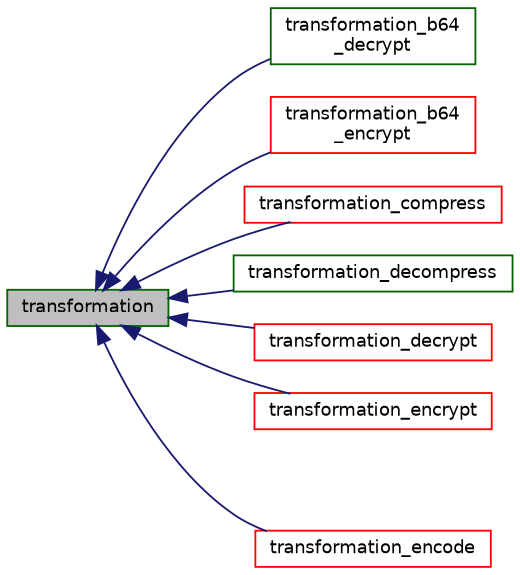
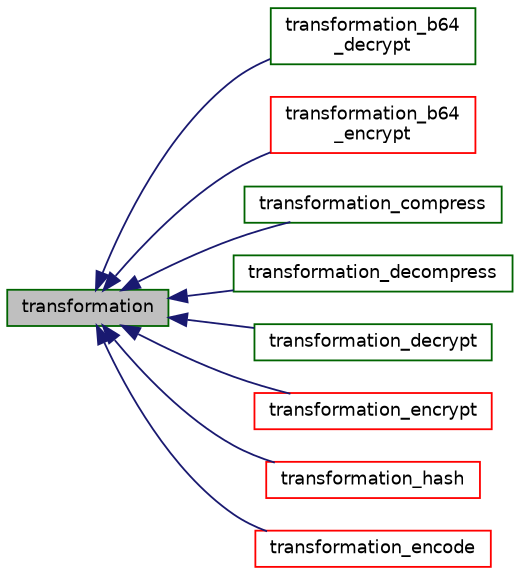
  digraph {
    rankdir=LR
    node [color=red fillcolor=white fontname=Helvetica fontsize=10 shape=record style=filled]
    edge [color=midnightblue dir=back fontname=Helvetica fontsize=10 labelfontname=Helvetica labelfontsize=10 style=solid]
    n1 [color=darkgreen fillcolor=grey75 fontcolor=black height=0.2 label=transformation width=0.4]
    n2 [color=darkgreen height=0.2 label="transformation_b64\l_decrypt" width=0.4]
    n3 [height=0.2 label="transformation_b64\l_encrypt" width=0.4]
-   n4 [height=0.2 label=transformation_compress width=0.4]
+   n4 [color=darkgreen height=0.2 label=transformation_compress width=0.4]
    n5 [color=darkgreen height=0.2 label=transformation_decompress width=0.4]
-   n6 [height=0.2 label=transformation_decrypt width=0.4]
+   n6 [color=darkgreen height=0.2 label=transformation_decrypt width=0.4]
    n7 [height=0.2 label=transformation_encrypt width=0.4]
+   n8 [height=0.2 label=transformation_hash width=0.4]
    n9 [height=0.2 label=transformation_encode width=0.4]
    n1 -> n2
    n1 -> n3
    n1 -> n4
    n1 -> n5
    n1 -> n6
    n1 -> n7
+   n1 -> n8
    n1 -> n9
  }
